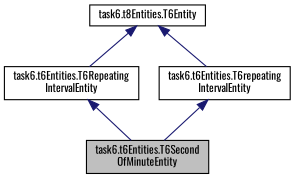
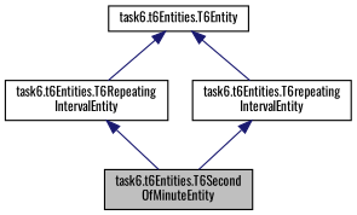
  digraph {
    rankdir=TB
    fontname=Oswald
    node [color=black fillcolor=white fontname=Oswald fontsize=10 shape=record style=filled]
    edge [color=midnightblue dir=back fontname=Oswald fontsize=10 labelfontname=Helvetica labelfontsize=10 style=solid]
    n1 [fillcolor=grey75 fontcolor=black height=0.2 label="task6.t6Entities.T6Second\lOfMinuteEntity" width=0.4]
    n2 [height=0.2 label="task6.t6Entities.T6Repeating\lIntervalEntity" width=0.4]
-   n3 [height=0.2 label="task6.t8Entities.T6Entity" width=0.4]
+   n3 [height=0.2 label="task6.t6Entities.T6Entity" width=0.4]
    n4 [height=0.2 label="task6.t6Entities.T6repeating\lIntervalEntity" width=0.4]
    n2 -> n1
    n3 -> n2
    n3 -> n4
    n4 -> n1
  }
